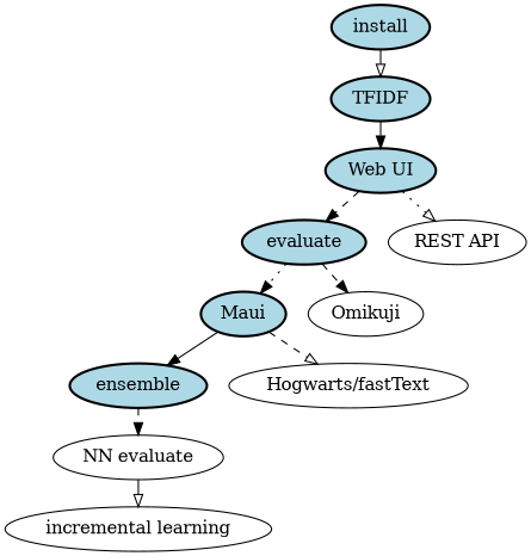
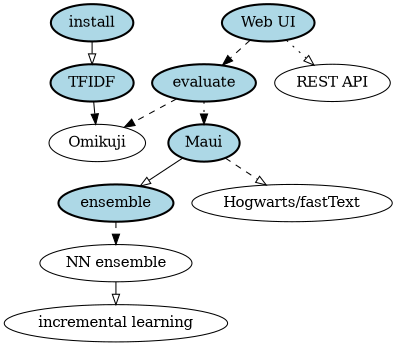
  digraph {
    ranksep=0.3
    node [fillcolor=lightblue penwidth=2 style=filled]
    edge [arrowhead=onormal style=solid]
    install
    TFIDF
    "Web UI"
    evaluate
    "REST API" [fillcolor="" penwidth="" style=""]
    Maui
    Omikuji [fillcolor="" penwidth="" style=""]
    ensemble
    "Hogwarts/fastText" [fillcolor="" penwidth="" style=""]
-   "NN ensemble" [label="NN evaluate" fillcolor="" penwidth="" style=""]
+   "NN ensemble" [fillcolor="" penwidth="" style=""]
    "incremental learning" [fillcolor="" penwidth="" style=""]
    install -> TFIDF
-   TFIDF -> "Web UI" [arrowhead=normal]
+   TFIDF -> Omikuji [arrowhead=normal]
    "Web UI" -> evaluate [arrowhead=normal style=dashed]
    "Web UI" -> "REST API" [style=dotted]
    evaluate -> Maui [arrowhead=normal style=dotted]
    evaluate -> Omikuji [arrowhead=normal style=dashed]
-   Maui -> ensemble [arrowhead=normal]
+   Maui -> ensemble
    Maui -> "Hogwarts/fastText" [style=dashed]
    ensemble -> "NN ensemble" [arrowhead=normal style=dashed]
    "NN ensemble" -> "incremental learning"
  }
